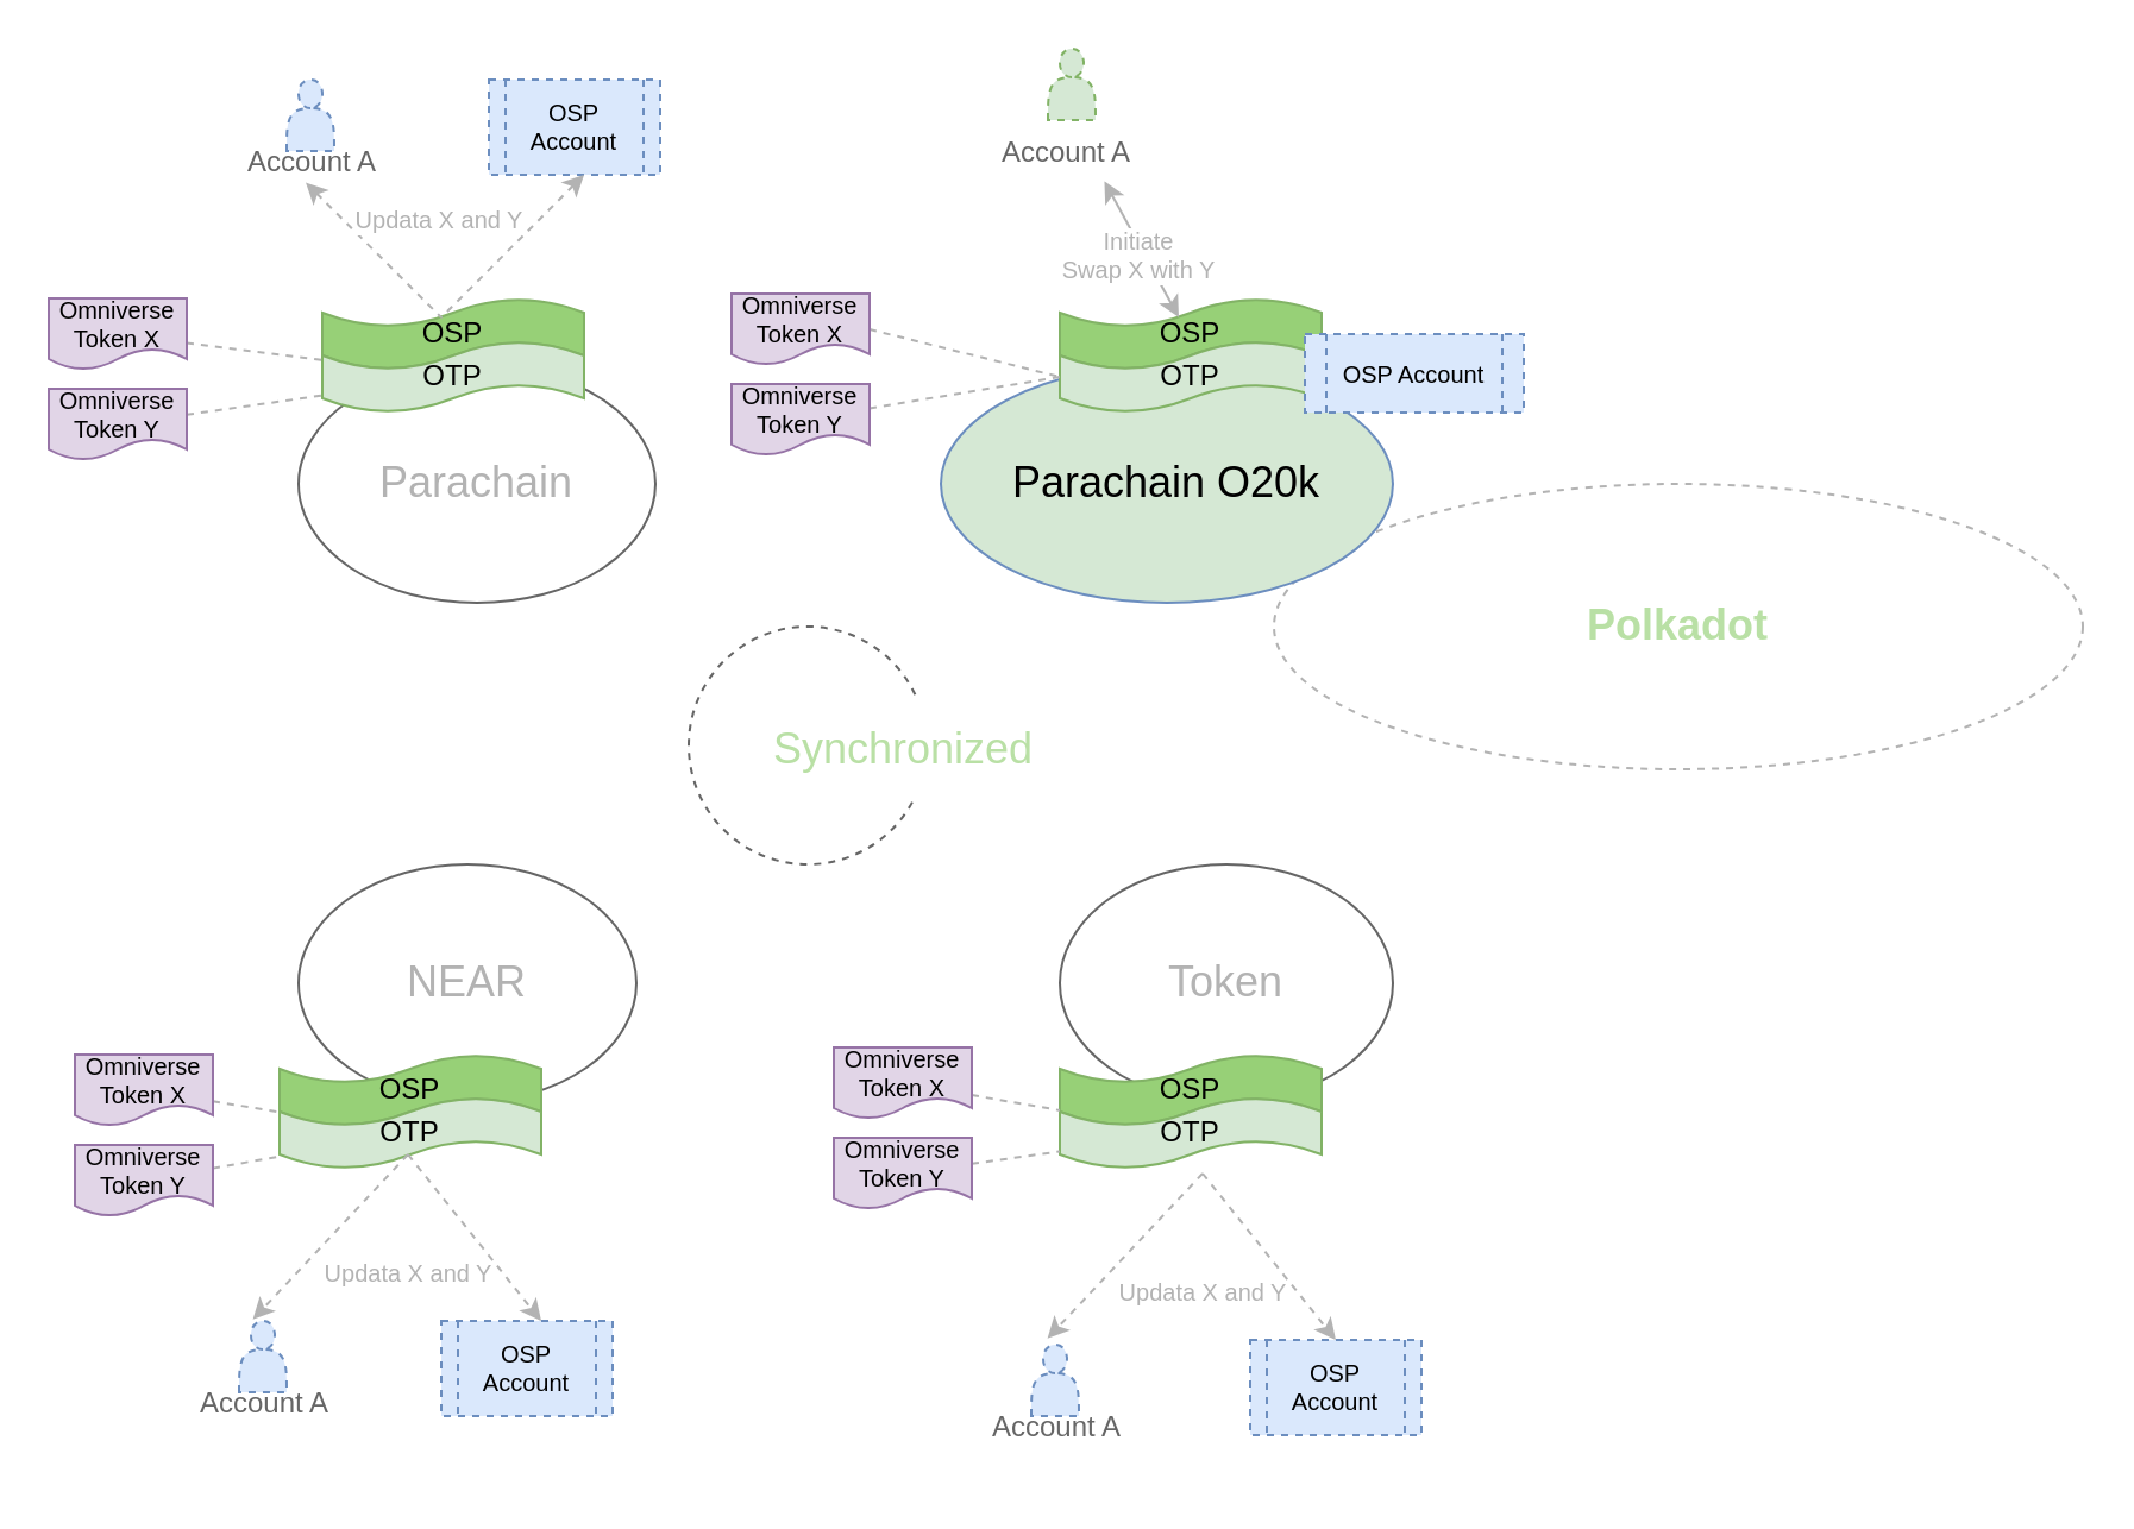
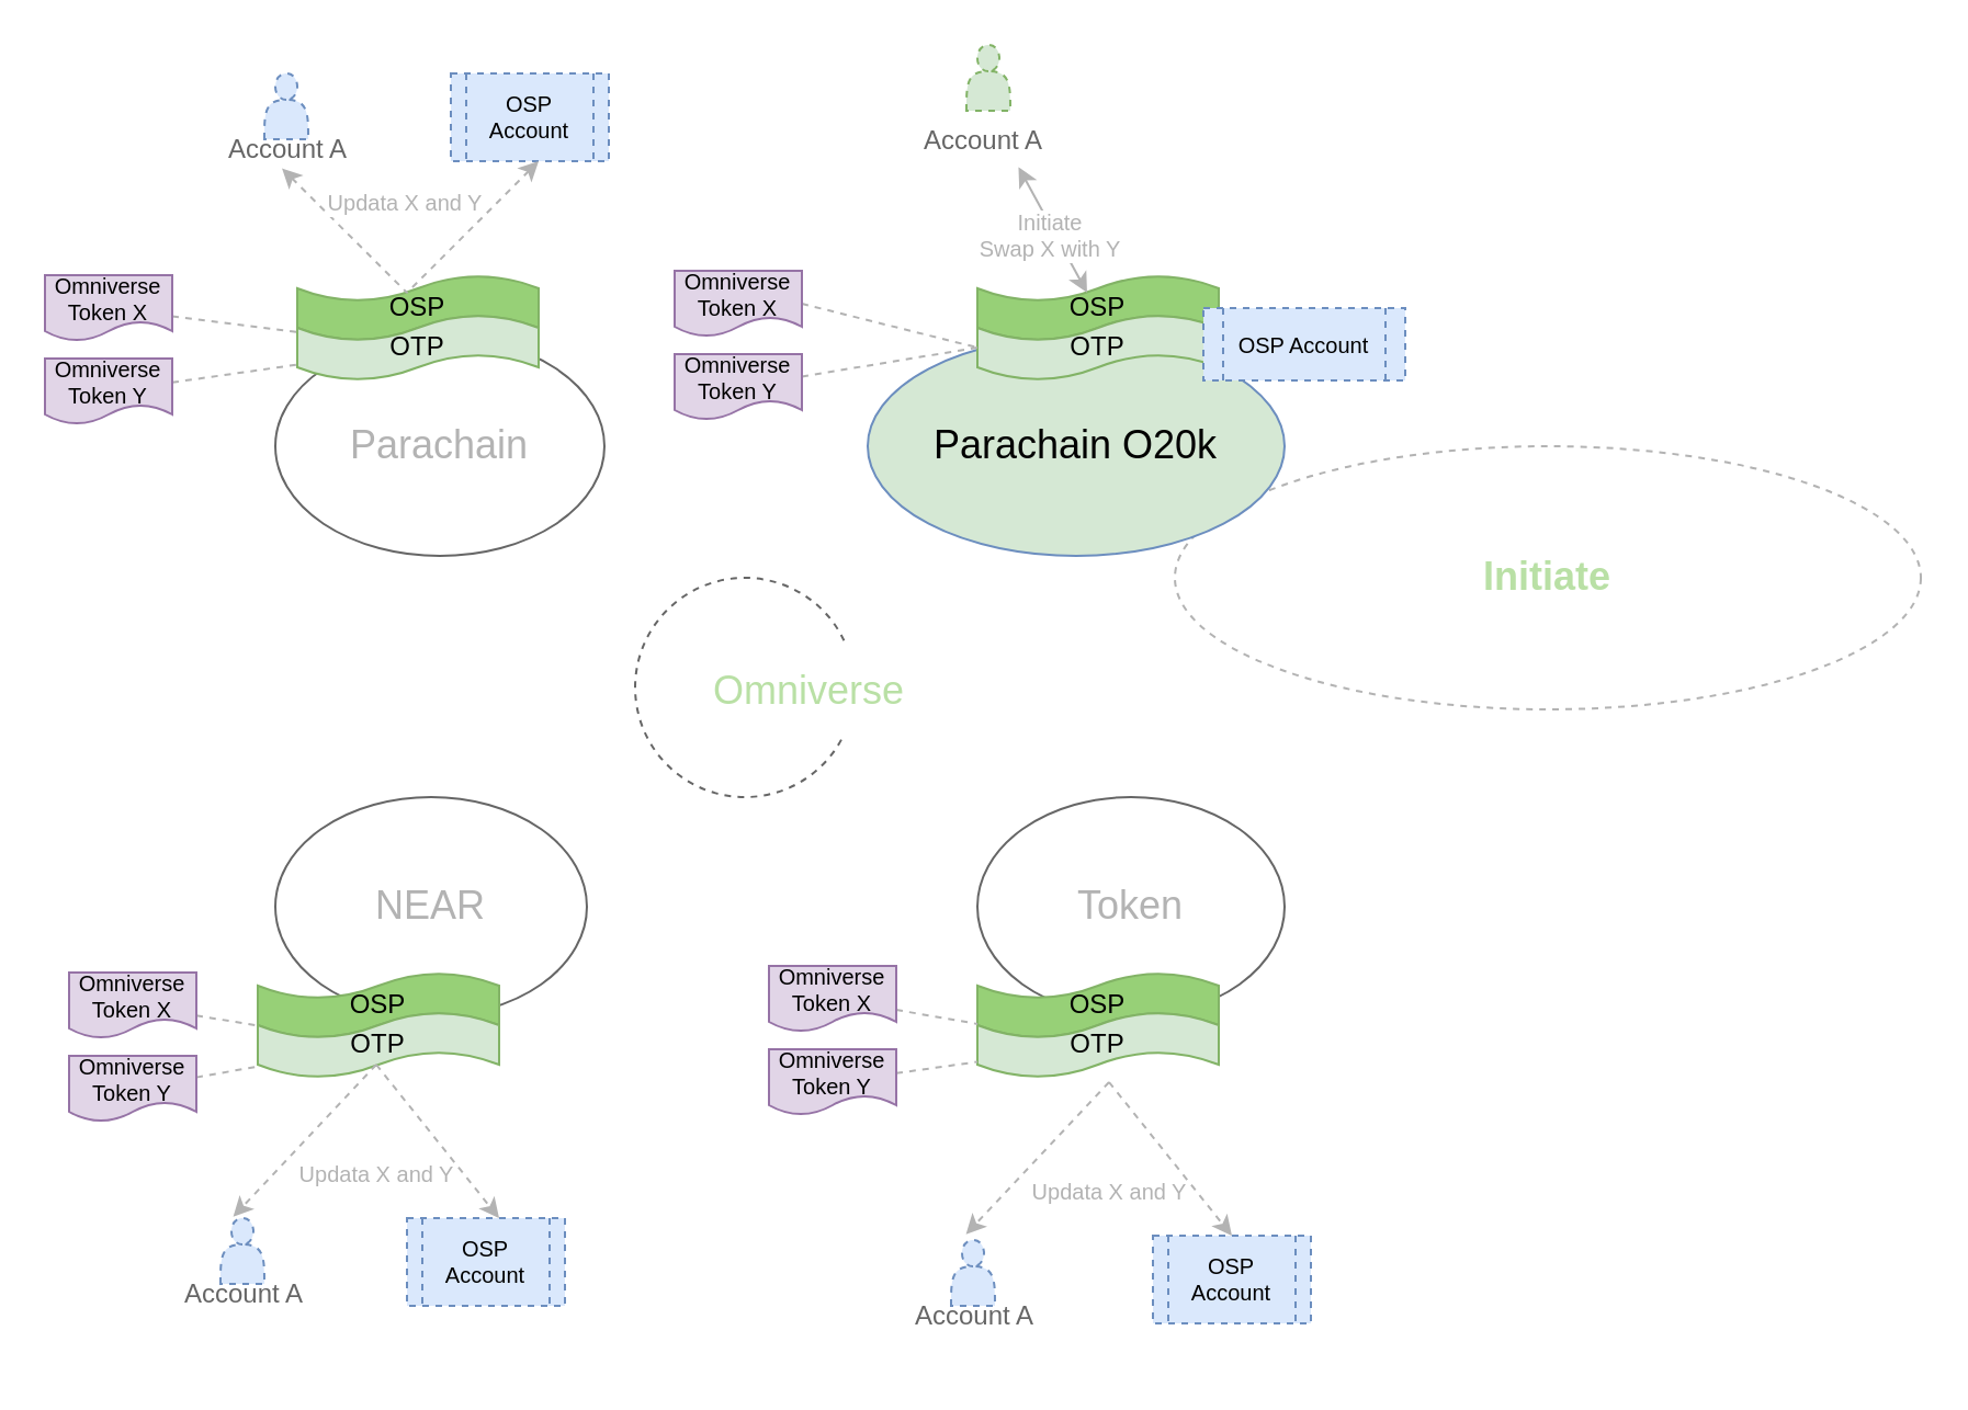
  <mxCell id="0" />
  <mxCell id="1" parent="0" />
- <mxCell id="2" value="&lt;font color=&quot;#b9e0a5&quot;&gt;&lt;b&gt;Polkadot&lt;/b&gt;&lt;/font&gt;" style="ellipse;whiteSpace=wrap;html=1;fillColor=none;fontSize=18;strokeColor=#B3B3B3;fontColor=#B3B3B3;dashed=1;" parent="1" vertex="1"><mxGeometry x="535" y="203" width="340" height="120" as="geometry" /></mxCell>
+ <mxCell id="2" value="&lt;font color=&quot;#b9e0a5&quot;&gt;&lt;b&gt;Initiate&lt;/b&gt;&lt;/font&gt;" style="ellipse;whiteSpace=wrap;html=1;fillColor=none;fontSize=18;strokeColor=#B3B3B3;fontColor=#B3B3B3;dashed=1;" parent="1" vertex="1"><mxGeometry x="535" y="203" width="340" height="120" as="geometry" /></mxCell>
  <mxCell id="3" value="Parachain O20k" style="ellipse;whiteSpace=wrap;html=1;fontSize=18;fillColor=#d5e8d4;strokeColor=#6c8ebf;" parent="1" vertex="1"><mxGeometry x="395" y="153" width="190" height="100" as="geometry" /></mxCell>
  <mxCell id="4" value="Parachain" style="ellipse;whiteSpace=wrap;html=1;fontSize=18;fillColor=none;fontColor=#B3B3B3;strokeColor=#666666;" parent="1" vertex="1"><mxGeometry x="125" y="153" width="150" height="100" as="geometry" /></mxCell>
  <mxCell id="5" value="NEAR" style="ellipse;whiteSpace=wrap;html=1;fontSize=18;fillColor=none;fontColor=#B3B3B3;strokeColor=#666666;" parent="1" vertex="1"><mxGeometry x="125" y="363" width="142" height="100" as="geometry" /></mxCell>
  <mxCell id="6" value="Token" style="ellipse;whiteSpace=wrap;html=1;fontSize=18;fillColor=none;fontColor=#B3B3B3;strokeColor=#666666;" parent="1" vertex="1"><mxGeometry x="445" y="363" width="140" height="100" as="geometry" /></mxCell>
  <mxCell id="7" value="OSP Account" style="shape=process;whiteSpace=wrap;html=1;backgroundOutline=1;dashed=1;strokeColor=#6c8ebf;fontSize=10;fillColor=#dae8fc;" parent="1" vertex="1"><mxGeometry x="525" y="563" width="72" height="40" as="geometry" /></mxCell>
  <mxCell id="8" value="" style="group" parent="1" vertex="1" connectable="0"><mxGeometry x="289" y="263" width="180" height="100" as="geometry" /></mxCell>
  <mxCell id="9" value="" style="verticalLabelPosition=bottom;verticalAlign=top;html=1;shape=mxgraph.basic.arc;startAngle=0.329;endAngle=0.186;strokeColor=#666666;fontSize=10;fontColor=#666666;fillColor=default;dashed=1;" parent="8" vertex="1"><mxGeometry width="100" height="100" as="geometry" /></mxCell>
- <mxCell id="10" value="Synchronized" style="text;strokeColor=none;fillColor=none;align=left;verticalAlign=top;spacingLeft=4;spacingRight=4;overflow=hidden;rotatable=0;points=[[0,0.5],[1,0.5]];portConstraint=eastwest;dashed=1;fontSize=18;fontColor=#B9E0A5;" parent="8" vertex="1"><mxGeometry x="30" y="34" width="150" height="26" as="geometry" /></mxCell>
+ <mxCell id="10" value="Omniverse" style="text;strokeColor=none;fillColor=none;align=left;verticalAlign=top;spacingLeft=4;spacingRight=4;overflow=hidden;rotatable=0;points=[[0,0.5],[1,0.5]];portConstraint=eastwest;dashed=1;fontSize=18;fontColor=#B9E0A5;" parent="8" vertex="1"><mxGeometry x="30" y="34" width="150" height="26" as="geometry" /></mxCell>
  <mxCell id="11" value="" style="group" parent="1" vertex="1" connectable="0"><mxGeometry x="135" y="125" width="110" height="48" as="geometry" /></mxCell>
  <mxCell id="12" value="OSP" style="shape=tape;whiteSpace=wrap;html=1;strokeColor=#82b366;fontSize=12;fillColor=#97D077;" parent="11" vertex="1"><mxGeometry width="110" height="30" as="geometry" /></mxCell>
  <mxCell id="13" value="OTP" style="shape=tape;whiteSpace=wrap;html=1;strokeColor=#82b366;fontSize=12;fillColor=#d5e8d4;" parent="11" vertex="1"><mxGeometry y="18" width="110" height="30" as="geometry" /></mxCell>
  <mxCell id="14" value="Updata X and Y" style="endArrow=none;html=1;rounded=0;fontSize=10;fontColor=#B3B3B3;strokeColor=#B3B3B3;exitX=0.429;exitY=1.392;exitDx=0;exitDy=0;exitPerimeter=0;startArrow=classic;startFill=1;endFill=0;dashed=1;" parent="11" source="50" edge="1"><mxGeometry x="0.259" y="28" width="50" height="50" relative="1" as="geometry"><mxPoint x="-30.0" y="-42.0" as="sourcePoint" /><mxPoint x="50" y="8" as="targetPoint" /><mxPoint as="offset" /></mxGeometry></mxCell>
  <mxCell id="15" value="" style="group" parent="1" vertex="1" connectable="0"><mxGeometry x="445" y="125" width="110" height="48" as="geometry" /></mxCell>
  <mxCell id="16" value="OSP" style="shape=tape;whiteSpace=wrap;html=1;strokeColor=#82b366;fontSize=12;fillColor=#97D077;" parent="15" vertex="1"><mxGeometry width="110" height="30" as="geometry" /></mxCell>
  <mxCell id="17" value="OTP" style="shape=tape;whiteSpace=wrap;html=1;strokeColor=#82b366;fontSize=12;fillColor=#d5e8d4;" parent="15" vertex="1"><mxGeometry y="18" width="110" height="30" as="geometry" /></mxCell>
  <mxCell id="18" value="" style="group" parent="1" vertex="1" connectable="0"><mxGeometry x="117" y="443" width="110" height="48" as="geometry" /></mxCell>
  <mxCell id="19" value="OSP" style="shape=tape;whiteSpace=wrap;html=1;strokeColor=#82b366;fontSize=12;fillColor=#97D077;" parent="18" vertex="1"><mxGeometry width="110" height="30" as="geometry" /></mxCell>
  <mxCell id="20" value="OTP" style="shape=tape;whiteSpace=wrap;html=1;strokeColor=#82b366;fontSize=12;fillColor=#d5e8d4;" parent="18" vertex="1"><mxGeometry y="18" width="110" height="30" as="geometry" /></mxCell>
  <mxCell id="21" value="" style="group" parent="1" vertex="1" connectable="0"><mxGeometry x="445" y="443" width="110" height="48" as="geometry" /></mxCell>
  <mxCell id="22" value="OSP" style="shape=tape;whiteSpace=wrap;html=1;strokeColor=#82b366;fontSize=12;fillColor=#97D077;" parent="21" vertex="1"><mxGeometry width="110" height="30" as="geometry" /></mxCell>
  <mxCell id="23" value="OTP" style="shape=tape;whiteSpace=wrap;html=1;strokeColor=#82b366;fontSize=12;fillColor=#d5e8d4;" parent="21" vertex="1"><mxGeometry y="18" width="110" height="30" as="geometry" /></mxCell>
  <mxCell id="24" value="OSP Account" style="shape=process;whiteSpace=wrap;html=1;backgroundOutline=1;dashed=1;strokeColor=#6c8ebf;fontSize=10;fillColor=#dae8fc;" parent="1" vertex="1"><mxGeometry x="548" y="140" width="92" height="33" as="geometry" /></mxCell>
  <mxCell id="25" value="" style="group" parent="1" vertex="1" connectable="0"><mxGeometry x="415" y="20" width="70" height="56" as="geometry" /></mxCell>
  <mxCell id="26" value="" style="shape=actor;whiteSpace=wrap;html=1;dashed=1;fontSize=18;fillColor=#d5e8d4;strokeColor=#82b366;" parent="25" vertex="1"><mxGeometry x="25" width="20" height="30" as="geometry" /></mxCell>
  <mxCell id="27" value="Account A" style="text;strokeColor=none;fillColor=none;align=left;verticalAlign=top;spacingLeft=4;spacingRight=4;overflow=hidden;rotatable=0;points=[[0,0.5],[1,0.5]];portConstraint=eastwest;dashed=1;fontSize=12;fontColor=#666666;" parent="25" vertex="1"><mxGeometry y="30" width="70" height="26" as="geometry" /></mxCell>
  <mxCell id="28" value="Initiate&lt;br&gt;Swap X with Y" style="endArrow=classic;html=1;rounded=0;fontSize=10;fontColor=#B3B3B3;strokeColor=#B3B3B3;exitX=0.696;exitY=0.989;exitDx=0;exitDy=0;exitPerimeter=0;startArrow=classic;startFill=1;" parent="1" source="27" edge="1"><mxGeometry x="0.035" y="-2" width="50" height="50" relative="1" as="geometry"><mxPoint x="575" y="43" as="sourcePoint" /><mxPoint x="495" y="133" as="targetPoint" /><Array as="points"><mxPoint x="495" y="133" /></Array><mxPoint as="offset" /></mxGeometry></mxCell>
  <mxCell id="29" value="" style="edgeStyle=none;rounded=0;orthogonalLoop=1;jettySize=auto;html=1;dashed=1;strokeColor=#B3B3B3;fontSize=10;fontColor=#B3B3B3;startArrow=none;startFill=0;endArrow=none;endFill=0;entryX=0;entryY=0.5;entryDx=0;entryDy=0;entryPerimeter=0;exitX=1;exitY=0.5;exitDx=0;exitDy=0;" parent="1" source="30" target="17" edge="1"><mxGeometry relative="1" as="geometry" /></mxCell>
  <mxCell id="30" value="Omniverse Token X" style="shape=document;whiteSpace=wrap;html=1;boundedLbl=1;fontSize=10;fillColor=#e1d5e7;strokeColor=#9673a6;" parent="1" vertex="1"><mxGeometry x="307" y="123" width="58" height="30" as="geometry" /></mxCell>
  <mxCell id="31" value="" style="edgeStyle=none;rounded=0;orthogonalLoop=1;jettySize=auto;html=1;dashed=1;strokeColor=#B3B3B3;fontSize=10;fontColor=#B3B3B3;startArrow=none;startFill=0;endArrow=none;endFill=0;" parent="1" source="32" edge="1"><mxGeometry relative="1" as="geometry"><mxPoint x="445" y="158" as="targetPoint" /></mxGeometry></mxCell>
  <mxCell id="32" value="Omniverse Token Y" style="shape=document;whiteSpace=wrap;html=1;boundedLbl=1;fontSize=10;fillColor=#e1d5e7;strokeColor=#9673a6;" parent="1" vertex="1"><mxGeometry x="307" y="161" width="58" height="30" as="geometry" /></mxCell>
  <mxCell id="33" value="" style="edgeStyle=none;rounded=0;orthogonalLoop=1;jettySize=auto;html=1;dashed=1;strokeColor=#B3B3B3;fontSize=10;fontColor=#B3B3B3;startArrow=none;startFill=0;endArrow=none;endFill=0;" parent="1" source="34" target="13" edge="1"><mxGeometry relative="1" as="geometry" /></mxCell>
  <mxCell id="34" value="Omniverse Token X" style="shape=document;whiteSpace=wrap;html=1;boundedLbl=1;fontSize=10;fillColor=#e1d5e7;strokeColor=#9673a6;" parent="1" vertex="1"><mxGeometry x="20" y="125" width="58" height="30" as="geometry" /></mxCell>
  <mxCell id="35" value="" style="edgeStyle=none;rounded=0;orthogonalLoop=1;jettySize=auto;html=1;dashed=1;strokeColor=#B3B3B3;fontSize=10;fontColor=#B3B3B3;startArrow=none;startFill=0;endArrow=none;endFill=0;" parent="1" source="36" target="13" edge="1"><mxGeometry relative="1" as="geometry" /></mxCell>
  <mxCell id="36" value="Omniverse Token Y" style="shape=document;whiteSpace=wrap;html=1;boundedLbl=1;fontSize=10;fillColor=#e1d5e7;strokeColor=#9673a6;" parent="1" vertex="1"><mxGeometry x="20" y="163" width="58" height="30" as="geometry" /></mxCell>
  <mxCell id="37" value="" style="edgeStyle=none;rounded=0;orthogonalLoop=1;jettySize=auto;html=1;dashed=1;strokeColor=#B3B3B3;fontSize=10;fontColor=#B3B3B3;startArrow=none;startFill=0;endArrow=none;endFill=0;" parent="1" source="38" target="20" edge="1"><mxGeometry relative="1" as="geometry" /></mxCell>
  <mxCell id="38" value="Omniverse Token X" style="shape=document;whiteSpace=wrap;html=1;boundedLbl=1;fontSize=10;fillColor=#e1d5e7;strokeColor=#9673a6;" parent="1" vertex="1"><mxGeometry x="31" y="443" width="58" height="30" as="geometry" /></mxCell>
  <mxCell id="39" value="" style="edgeStyle=none;rounded=0;orthogonalLoop=1;jettySize=auto;html=1;dashed=1;strokeColor=#B3B3B3;fontSize=10;fontColor=#B3B3B3;startArrow=none;startFill=0;endArrow=none;endFill=0;" parent="1" source="40" target="20" edge="1"><mxGeometry relative="1" as="geometry" /></mxCell>
  <mxCell id="40" value="Omniverse Token Y" style="shape=document;whiteSpace=wrap;html=1;boundedLbl=1;fontSize=10;fillColor=#e1d5e7;strokeColor=#9673a6;" parent="1" vertex="1"><mxGeometry x="31" y="481" width="58" height="30" as="geometry" /></mxCell>
  <mxCell id="41" value="" style="edgeStyle=none;rounded=0;orthogonalLoop=1;jettySize=auto;html=1;dashed=1;strokeColor=#B3B3B3;fontSize=10;fontColor=#B3B3B3;startArrow=none;startFill=0;endArrow=none;endFill=0;" parent="1" source="42" target="23" edge="1"><mxGeometry relative="1" as="geometry" /></mxCell>
  <mxCell id="42" value="Omniverse Token X" style="shape=document;whiteSpace=wrap;html=1;boundedLbl=1;fontSize=10;fillColor=#e1d5e7;strokeColor=#9673a6;" parent="1" vertex="1"><mxGeometry x="350" y="440" width="58" height="30" as="geometry" /></mxCell>
  <mxCell id="43" value="" style="edgeStyle=none;rounded=0;orthogonalLoop=1;jettySize=auto;html=1;dashed=1;strokeColor=#B3B3B3;fontSize=10;fontColor=#B3B3B3;startArrow=none;startFill=0;endArrow=none;endFill=0;" parent="1" source="44" target="23" edge="1"><mxGeometry relative="1" as="geometry" /></mxCell>
  <mxCell id="44" value="Omniverse Token Y" style="shape=document;whiteSpace=wrap;html=1;boundedLbl=1;fontSize=10;fillColor=#e1d5e7;strokeColor=#9673a6;" parent="1" vertex="1"><mxGeometry x="350" y="478" width="58" height="30" as="geometry" /></mxCell>
  <mxCell id="45" value="" style="group" parent="1" vertex="1" connectable="0"><mxGeometry x="75" y="555" width="70" height="56" as="geometry" /></mxCell>
  <mxCell id="46" value="" style="shape=actor;whiteSpace=wrap;html=1;dashed=1;fontSize=18;fillColor=#dae8fc;strokeColor=#6c8ebf;" parent="45" vertex="1"><mxGeometry x="25" width="20" height="30" as="geometry" /></mxCell>
  <mxCell id="47" value="Account A" style="text;strokeColor=none;fillColor=none;align=left;verticalAlign=top;spacingLeft=4;spacingRight=4;overflow=hidden;rotatable=0;points=[[0,0.5],[1,0.5]];portConstraint=eastwest;dashed=1;fontSize=12;fontColor=#666666;" parent="45" vertex="1"><mxGeometry x="3" y="21" width="70" height="16" as="geometry" /></mxCell>
  <mxCell id="48" value="" style="group" parent="1" vertex="1" connectable="0"><mxGeometry x="95" y="33" width="70" height="56" as="geometry" /></mxCell>
  <mxCell id="49" value="" style="shape=actor;whiteSpace=wrap;html=1;dashed=1;fontSize=18;fillColor=#dae8fc;strokeColor=#6c8ebf;" parent="48" vertex="1"><mxGeometry x="25" width="20" height="30" as="geometry" /></mxCell>
  <mxCell id="50" value="Account A" style="text;strokeColor=none;fillColor=none;align=left;verticalAlign=top;spacingLeft=4;spacingRight=4;overflow=hidden;rotatable=0;points=[[0,0.5],[1,0.5]];portConstraint=eastwest;dashed=1;fontSize=12;fontColor=#666666;" parent="48" vertex="1"><mxGeometry x="3" y="21" width="70" height="16" as="geometry" /></mxCell>
  <mxCell id="51" value="" style="group" parent="1" vertex="1" connectable="0"><mxGeometry x="408" y="565" width="70" height="56" as="geometry" /></mxCell>
  <mxCell id="52" value="" style="shape=actor;whiteSpace=wrap;html=1;dashed=1;fontSize=18;fillColor=#dae8fc;strokeColor=#6c8ebf;" parent="51" vertex="1"><mxGeometry x="25" width="20" height="30" as="geometry" /></mxCell>
  <mxCell id="53" value="Account A" style="text;strokeColor=none;fillColor=none;align=left;verticalAlign=top;spacingLeft=4;spacingRight=4;overflow=hidden;rotatable=0;points=[[0,0.5],[1,0.5]];portConstraint=eastwest;dashed=1;fontSize=12;fontColor=#666666;" parent="51" vertex="1"><mxGeometry x="3" y="21" width="70" height="16" as="geometry" /></mxCell>
  <mxCell id="54" value="Updata X and Y" style="endArrow=classic;html=1;rounded=0;fontSize=10;fontColor=#B3B3B3;entryX=0.34;entryY=-0.087;entryDx=0;entryDy=0;strokeColor=#B3B3B3;startArrow=none;startFill=0;entryPerimeter=0;dashed=1;" parent="1" target="52" edge="1"><mxGeometry x="-0.235" y="34" width="50" height="50" relative="1" as="geometry"><mxPoint x="505" y="493" as="sourcePoint" /><mxPoint x="469" y="561" as="targetPoint" /><mxPoint as="offset" /></mxGeometry></mxCell>
  <mxCell id="55" value="OSP Account" style="shape=process;whiteSpace=wrap;html=1;backgroundOutline=1;dashed=1;strokeColor=#6c8ebf;fontSize=10;fillColor=#dae8fc;" parent="1" vertex="1"><mxGeometry x="205" y="33" width="72" height="40" as="geometry" /></mxCell>
  <mxCell id="56" value="OSP Account" style="shape=process;whiteSpace=wrap;html=1;backgroundOutline=1;dashed=1;strokeColor=#6c8ebf;fontSize=10;fillColor=#dae8fc;" parent="1" vertex="1"><mxGeometry x="185" y="555" width="72" height="40" as="geometry" /></mxCell>
  <mxCell id="57" value="" style="endArrow=classic;html=1;rounded=0;fontSize=10;fontColor=#B3B3B3;entryX=0.5;entryY=0;entryDx=0;entryDy=0;strokeColor=#B3B3B3;startArrow=none;startFill=0;dashed=1;" parent="1" target="7" edge="1"><mxGeometry width="50" height="50" relative="1" as="geometry"><mxPoint x="505" y="493" as="sourcePoint" /><mxPoint x="645" y="548.39" as="targetPoint" /></mxGeometry></mxCell>
  <mxCell id="58" value="Updata X and Y" style="endArrow=classic;html=1;rounded=0;fontSize=10;fontColor=#B3B3B3;entryX=0.34;entryY=-0.087;entryDx=0;entryDy=0;strokeColor=#B3B3B3;startArrow=none;startFill=0;entryPerimeter=0;dashed=1;" parent="1" edge="1"><mxGeometry x="-0.235" y="34" width="50" height="50" relative="1" as="geometry"><mxPoint x="171" y="485" as="sourcePoint" /><mxPoint x="105.8" y="554.39" as="targetPoint" /><mxPoint as="offset" /></mxGeometry></mxCell>
  <mxCell id="59" value="" style="endArrow=classic;html=1;rounded=0;fontSize=10;fontColor=#B3B3B3;entryX=0.5;entryY=0;entryDx=0;entryDy=0;strokeColor=#B3B3B3;startArrow=none;startFill=0;dashed=1;" parent="1" edge="1"><mxGeometry width="50" height="50" relative="1" as="geometry"><mxPoint x="171" y="485" as="sourcePoint" /><mxPoint x="227" y="555" as="targetPoint" /></mxGeometry></mxCell>
  <mxCell id="60" value="" style="endArrow=none;html=1;rounded=0;fontSize=10;fontColor=#B3B3B3;strokeColor=#B3B3B3;startArrow=classic;startFill=1;endFill=0;dashed=1;" parent="1" edge="1"><mxGeometry width="50" height="50" relative="1" as="geometry"><mxPoint x="245" y="73" as="sourcePoint" /><mxPoint x="185" y="133" as="targetPoint" /></mxGeometry></mxCell>
